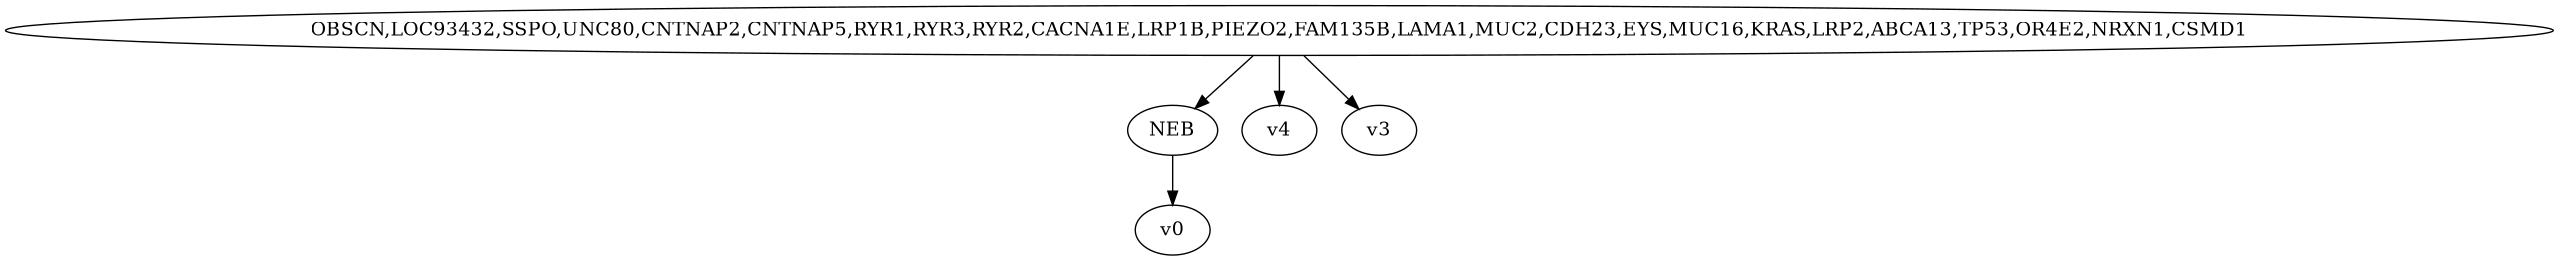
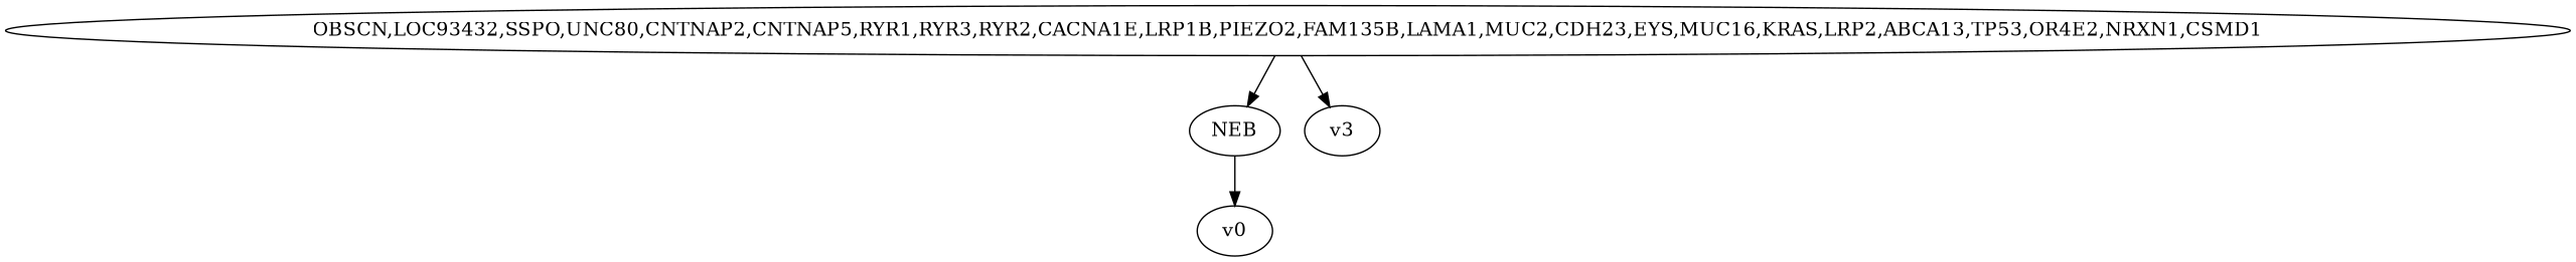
  digraph {
    n1 [label=NEB]
    n2 [label=v0]
    n3 [label="OBSCN,LOC93432,SSPO,UNC80,CNTNAP2,CNTNAP5,RYR1,RYR3,RYR2,CACNA1E,LRP1B,PIEZO2,FAM135B,LAMA1,MUC2,CDH23,EYS,MUC16,KRAS,LRP2,ABCA13,TP53,OR4E2,NRXN1,CSMD1"]
-   v4
    v3
    n1 -> n2
    n3 -> n1
-   n3 -> v4
    n3 -> v3
  }
